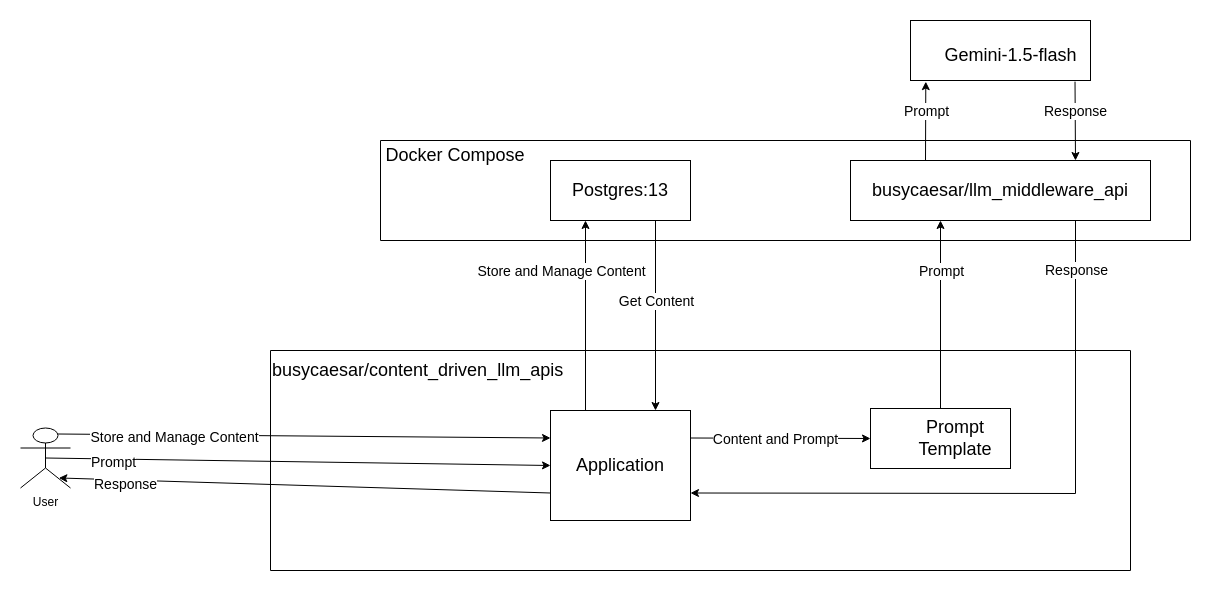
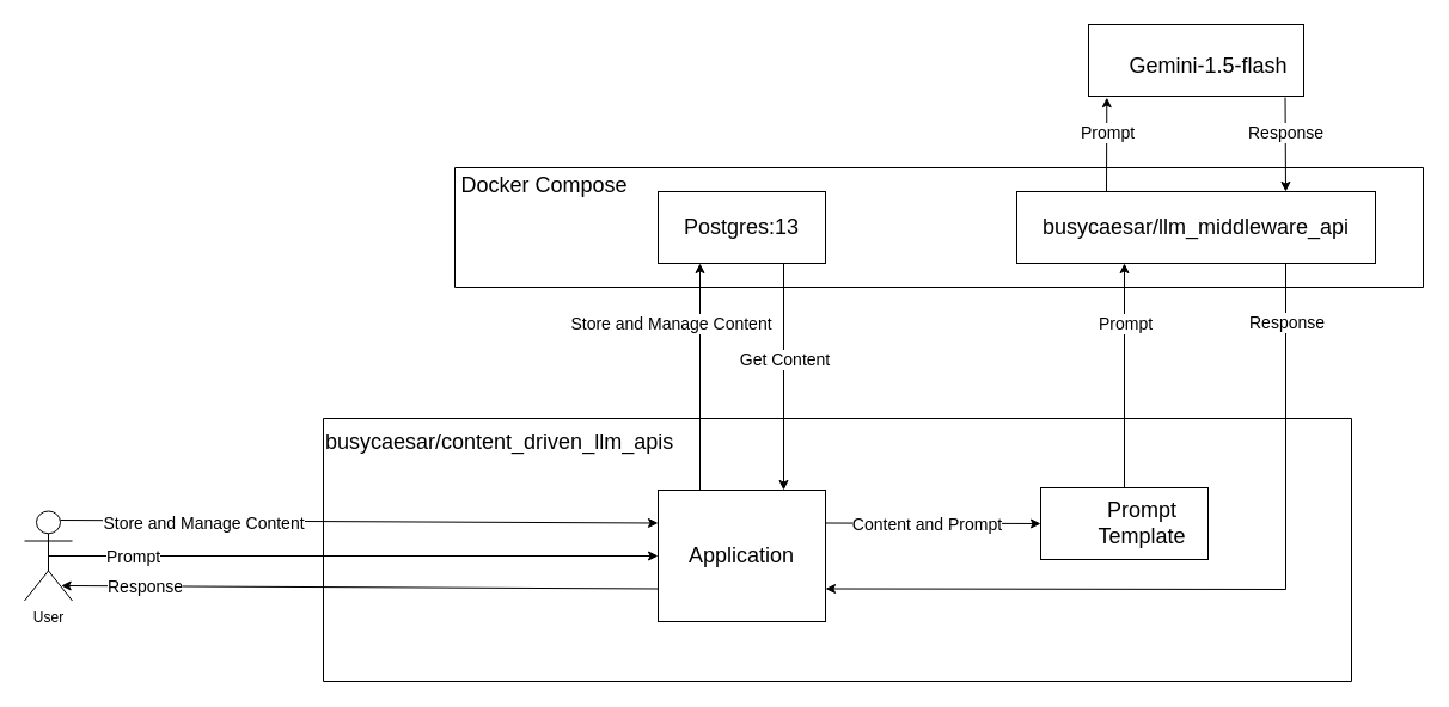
  <mxCell id="0" />
  <mxCell id="1" parent="0" />
  <mxCell id="2" value="" style="group" vertex="1" connectable="0" parent="1"><mxGeometry x="550" y="160" width="140" height="60" as="geometry" /></mxCell>
  <mxCell id="3" value="" style="rounded=0;whiteSpace=wrap;html=1;" vertex="1" parent="2"><mxGeometry width="140" height="60" as="geometry" /></mxCell>
  <mxCell id="4" value="&lt;font style=&quot;font-size: 18px;&quot;&gt;Postgres:13&lt;/font&gt;" style="text;html=1;align=center;verticalAlign=middle;whiteSpace=wrap;rounded=0;" vertex="1" parent="2"><mxGeometry x="35" y="15" width="70" height="30" as="geometry" /></mxCell>
  <mxCell id="5" value="" style="group" vertex="1" connectable="0" parent="1"><mxGeometry x="850" y="160" width="300" height="60" as="geometry" /></mxCell>
  <mxCell id="6" value="" style="rounded=0;whiteSpace=wrap;html=1;" vertex="1" parent="5"><mxGeometry width="300" height="60" as="geometry" /></mxCell>
  <mxCell id="7" value="&lt;font style=&quot;font-size: 18px;&quot;&gt;busycaesar/llm_middleware_api&lt;/font&gt;" style="text;html=1;align=center;verticalAlign=middle;whiteSpace=wrap;rounded=0;" vertex="1" parent="5"><mxGeometry x="75" y="15" width="150" height="30" as="geometry" /></mxCell>
  <mxCell id="8" value="" style="group" vertex="1" connectable="0" parent="1"><mxGeometry x="910" y="20" width="180" height="60" as="geometry" /></mxCell>
  <mxCell id="9" value="" style="rounded=0;whiteSpace=wrap;html=1;" vertex="1" parent="8"><mxGeometry width="180" height="60" as="geometry" /></mxCell>
  <mxCell id="10" value="&lt;font style=&quot;font-size: 18px;&quot;&gt;Gemini-1.5-flash&lt;/font&gt;" style="text;html=1;align=center;verticalAlign=middle;whiteSpace=wrap;rounded=0;" vertex="1" parent="8"><mxGeometry x="32.5" y="20" width="135" height="30" as="geometry" /></mxCell>
- <mxCell id="11" value="User" style="shape=umlActor;verticalLabelPosition=bottom;verticalAlign=top;html=1;outlineConnect=0;" vertex="1" parent="1"><mxGeometry x="20" y="427.5" width="50" height="60" as="geometry" /></mxCell>
+ <mxCell id="11" value="User" style="shape=umlActor;verticalLabelPosition=bottom;verticalAlign=top;html=1;outlineConnect=0;" vertex="1" parent="1"><mxGeometry x="20" y="427.5" width="40" height="75" as="geometry" /></mxCell>
  <mxCell id="12" value="" style="swimlane;startSize=0;" vertex="1" parent="1"><mxGeometry x="380" y="140" width="810" height="100" as="geometry" /></mxCell>
  <mxCell id="13" value="&lt;font style=&quot;font-size: 18px;&quot;&gt;Docker Compose&lt;/font&gt;" style="text;html=1;align=center;verticalAlign=middle;whiteSpace=wrap;rounded=0;" vertex="1" parent="12"><mxGeometry width="150" height="30" as="geometry" /></mxCell>
  <mxCell id="14" value="" style="endArrow=classic;html=1;rounded=0;entryX=0;entryY=0.25;entryDx=0;entryDy=0;exitX=0.75;exitY=0.1;exitDx=0;exitDy=0;exitPerimeter=0;" edge="1" parent="1" source="11" target="33"><mxGeometry relative="1" as="geometry"><mxPoint x="160" y="400" as="sourcePoint" /><mxPoint x="550" y="437.5" as="targetPoint" /></mxGeometry></mxCell>
  <mxCell id="15" value="&lt;font style=&quot;font-size: 14px;&quot;&gt;Store and Manage Content&lt;/font&gt;" style="edgeLabel;resizable=0;html=1;;align=center;verticalAlign=middle;" connectable="0" vertex="1" parent="14"><mxGeometry relative="1" as="geometry"><mxPoint x="-130" y="1" as="offset" /></mxGeometry></mxCell>
  <mxCell id="16" value="" style="endArrow=classic;html=1;rounded=0;entryX=0;entryY=0.5;entryDx=0;entryDy=0;exitX=0.5;exitY=0.5;exitDx=0;exitDy=0;exitPerimeter=0;" edge="1" parent="1" source="11" target="33"><mxGeometry relative="1" as="geometry"><mxPoint x="115" y="457.5" as="sourcePoint" /><mxPoint x="550" y="465" as="targetPoint" /></mxGeometry></mxCell>
  <mxCell id="17" value="&lt;font style=&quot;font-size: 14px;&quot;&gt;Prompt&lt;/font&gt;" style="edgeLabel;resizable=0;html=1;;align=center;verticalAlign=middle;" connectable="0" vertex="1" parent="16"><mxGeometry relative="1" as="geometry"><mxPoint x="-185" as="offset" /></mxGeometry></mxCell>
  <mxCell id="18" value="" style="endArrow=classic;html=1;rounded=0;exitX=0;exitY=0.75;exitDx=0;exitDy=0;entryX=0.767;entryY=0.833;entryDx=0;entryDy=0;entryPerimeter=0;" edge="1" parent="1" source="33" target="11"><mxGeometry relative="1" as="geometry"><mxPoint x="550" y="492.5" as="sourcePoint" /><mxPoint x="170" y="490" as="targetPoint" /></mxGeometry></mxCell>
  <mxCell id="19" value="&lt;font style=&quot;font-size: 14px;&quot;&gt;Response&lt;/font&gt;" style="edgeLabel;resizable=0;html=1;;align=center;verticalAlign=middle;" connectable="0" vertex="1" parent="18"><mxGeometry relative="1" as="geometry"><mxPoint x="-180" y="-1" as="offset" /></mxGeometry></mxCell>
  <mxCell id="20" value="" style="endArrow=classic;html=1;rounded=0;entryX=0.25;entryY=1;entryDx=0;entryDy=0;exitX=0.25;exitY=0;exitDx=0;exitDy=0;" edge="1" parent="1" source="33" target="3"><mxGeometry relative="1" as="geometry"><mxPoint x="585" y="410" as="sourcePoint" /><mxPoint x="967.5" y="540.5" as="targetPoint" /></mxGeometry></mxCell>
  <mxCell id="21" value="&lt;font style=&quot;font-size: 14px;&quot;&gt;Store and Manage Content&lt;/font&gt;" style="edgeLabel;resizable=0;html=1;;align=center;verticalAlign=middle;" connectable="0" vertex="1" parent="20"><mxGeometry relative="1" as="geometry"><mxPoint x="-25" y="-45" as="offset" /></mxGeometry></mxCell>
  <mxCell id="22" value="" style="endArrow=classic;html=1;rounded=0;entryX=0.75;entryY=0;entryDx=0;entryDy=0;exitX=0.75;exitY=1;exitDx=0;exitDy=0;" edge="1" parent="1" source="3" target="33"><mxGeometry relative="1" as="geometry"><mxPoint x="500.5" y="563.5" as="sourcePoint" /><mxPoint x="655" y="410" as="targetPoint" /></mxGeometry></mxCell>
  <mxCell id="23" value="&lt;font style=&quot;font-size: 14px;&quot;&gt;Get Content&lt;/font&gt;" style="edgeLabel;resizable=0;html=1;;align=center;verticalAlign=middle;" connectable="0" vertex="1" parent="22"><mxGeometry relative="1" as="geometry"><mxPoint y="-15" as="offset" /></mxGeometry></mxCell>
  <mxCell id="24" value="" style="endArrow=classic;html=1;rounded=0;exitX=0.5;exitY=0;exitDx=0;exitDy=0;entryX=0.3;entryY=1;entryDx=0;entryDy=0;entryPerimeter=0;" edge="1" parent="1" target="6"><mxGeometry relative="1" as="geometry"><mxPoint x="940" y="408" as="sourcePoint" /><mxPoint x="940" y="293" as="targetPoint" /></mxGeometry></mxCell>
  <mxCell id="25" value="&lt;font style=&quot;font-size: 14px;&quot;&gt;Prompt&lt;/font&gt;" style="edgeLabel;resizable=0;html=1;;align=center;verticalAlign=middle;" connectable="0" vertex="1" parent="24"><mxGeometry relative="1" as="geometry"><mxPoint y="-44" as="offset" /></mxGeometry></mxCell>
  <mxCell id="26" value="" style="endArrow=classic;html=1;rounded=0;entryX=1;entryY=0.75;entryDx=0;entryDy=0;exitX=0.75;exitY=1;exitDx=0;exitDy=0;" edge="1" parent="1" source="6" target="33"><mxGeometry relative="1" as="geometry"><mxPoint x="750.5" y="583.5" as="sourcePoint" /><mxPoint x="690" y="492.5" as="targetPoint" /><Array as="points"><mxPoint x="1075" y="493" /></Array></mxGeometry></mxCell>
  <mxCell id="27" value="&lt;font style=&quot;font-size: 14px;&quot;&gt;Response&lt;/font&gt;" style="edgeLabel;resizable=0;html=1;;align=center;verticalAlign=middle;" connectable="0" vertex="1" parent="26"><mxGeometry relative="1" as="geometry"><mxPoint x="56" y="-223" as="offset" /></mxGeometry></mxCell>
  <mxCell id="28" value="" style="endArrow=classic;html=1;rounded=0;exitX=0.25;exitY=0;exitDx=0;exitDy=0;entryX=0.085;entryY=1.019;entryDx=0;entryDy=0;entryPerimeter=0;" edge="1" parent="1" source="6" target="9"><mxGeometry relative="1" as="geometry"><mxPoint x="780" y="40" as="sourcePoint" /><mxPoint x="860" y="40" as="targetPoint" /></mxGeometry></mxCell>
  <mxCell id="29" value="&lt;font style=&quot;font-size: 14px;&quot;&gt;Prompt&lt;/font&gt;" style="edgeLabel;resizable=0;html=1;;align=center;verticalAlign=middle;" connectable="0" vertex="1" parent="28"><mxGeometry relative="1" as="geometry"><mxPoint y="-11" as="offset" /></mxGeometry></mxCell>
  <mxCell id="30" value="" style="endArrow=classic;html=1;rounded=0;exitX=0.914;exitY=1.019;exitDx=0;exitDy=0;entryX=0.75;entryY=0;entryDx=0;entryDy=0;exitPerimeter=0;" edge="1" parent="1" source="9" target="6"><mxGeometry relative="1" as="geometry"><mxPoint x="1230" y="178" as="sourcePoint" /><mxPoint x="1230" y="60" as="targetPoint" /></mxGeometry></mxCell>
  <mxCell id="31" value="&lt;font style=&quot;font-size: 14px;&quot;&gt;Response&lt;/font&gt;" style="edgeLabel;resizable=0;html=1;;align=center;verticalAlign=middle;" connectable="0" vertex="1" parent="30"><mxGeometry relative="1" as="geometry"><mxPoint y="-10" as="offset" /></mxGeometry></mxCell>
  <mxCell id="32" value="" style="group" vertex="1" connectable="0" parent="1"><mxGeometry x="550" y="410" width="140" height="110" as="geometry" /></mxCell>
  <mxCell id="33" value="" style="rounded=0;whiteSpace=wrap;html=1;" vertex="1" parent="32"><mxGeometry width="140" height="110" as="geometry" /></mxCell>
  <mxCell id="34" value="&lt;font style=&quot;font-size: 18px;&quot;&gt;Application&lt;/font&gt;" style="text;html=1;align=center;verticalAlign=middle;whiteSpace=wrap;rounded=0;" vertex="1" parent="32"><mxGeometry x="35" y="27.5" width="70" height="55" as="geometry" /></mxCell>
  <mxCell id="35" value="" style="group" vertex="1" connectable="0" parent="1"><mxGeometry x="870" y="408" width="140" height="60" as="geometry" /></mxCell>
  <mxCell id="36" value="" style="rounded=0;whiteSpace=wrap;html=1;" vertex="1" parent="35"><mxGeometry width="140" height="60" as="geometry" /></mxCell>
  <mxCell id="37" value="&lt;font style=&quot;font-size: 18px;&quot;&gt;Prompt Template&lt;/font&gt;" style="text;html=1;align=center;verticalAlign=middle;whiteSpace=wrap;rounded=0;" vertex="1" parent="35"><mxGeometry x="50" y="15" width="70" height="30" as="geometry" /></mxCell>
  <mxCell id="38" value="" style="endArrow=classic;html=1;rounded=0;entryX=0;entryY=0.5;entryDx=0;entryDy=0;exitX=1;exitY=0.25;exitDx=0;exitDy=0;" edge="1" parent="1" source="33" target="36"><mxGeometry relative="1" as="geometry"><mxPoint x="790.5" y="613.5" as="sourcePoint" /><mxPoint x="1217.5" y="610.5" as="targetPoint" /></mxGeometry></mxCell>
  <mxCell id="39" value="&lt;span style=&quot;font-size: 14px;&quot;&gt;Content and Prompt&lt;/span&gt;" style="edgeLabel;resizable=0;html=1;;align=center;verticalAlign=middle;" connectable="0" vertex="1" parent="38"><mxGeometry relative="1" as="geometry"><mxPoint x="-5" y="1" as="offset" /></mxGeometry></mxCell>
  <mxCell id="40" value="" style="swimlane;startSize=0;" vertex="1" parent="1"><mxGeometry x="270" y="350" width="860" height="220" as="geometry"><mxRectangle x="40" y="380" width="50" height="40" as="alternateBounds" /></mxGeometry></mxCell>
  <mxCell id="41" value="&lt;font style=&quot;font-size: 18px;&quot;&gt;busycaesar/content_driven_llm_apis&lt;/font&gt;" style="text;html=1;align=left;verticalAlign=middle;resizable=0;points=[];autosize=1;strokeColor=none;fillColor=none;" vertex="1" parent="40"><mxGeometry width="310" height="40" as="geometry" /></mxCell>
